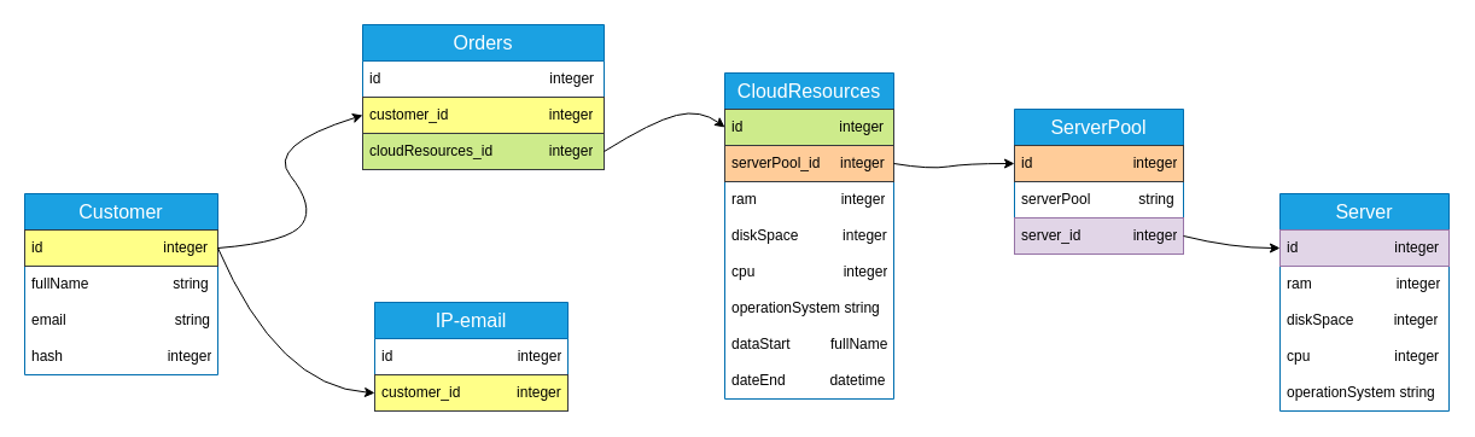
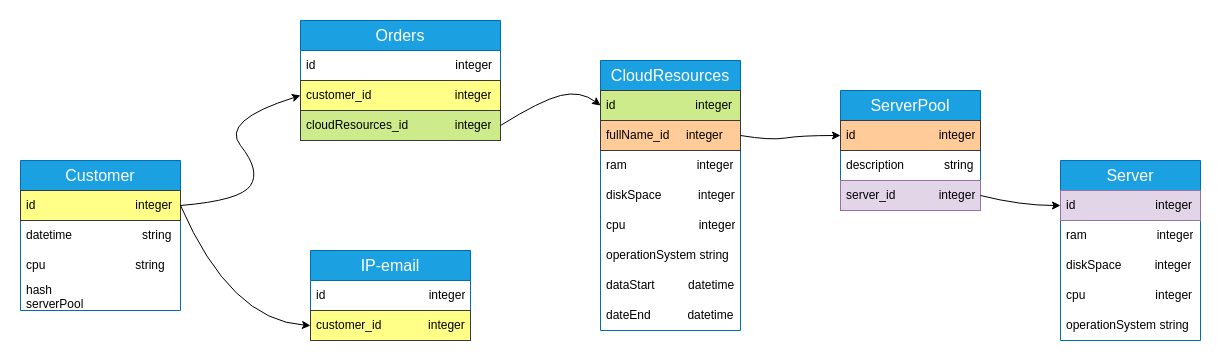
  <mxCell id="0" />
  <mxCell id="1" parent="0" />
  <mxCell id="2" value="&lt;font style=&quot;font-size: 16px;&quot;&gt;CloudResources&lt;/font&gt;" style="swimlane;fontStyle=0;childLayout=stackLayout;horizontal=1;startSize=30;horizontalStack=0;resizeParent=1;resizeParentMax=0;resizeLast=0;collapsible=1;marginBottom=0;whiteSpace=wrap;html=1;fillColor=#1ba1e2;fontColor=#ffffff;strokeColor=#006EAF;" parent="1" vertex="1"><mxGeometry x="600" y="60" width="140" height="270" as="geometry" /></mxCell>
  <mxCell id="3" value="id&amp;nbsp; &amp;nbsp; &amp;nbsp; &amp;nbsp; &amp;nbsp; &amp;nbsp; &amp;nbsp; &amp;nbsp; &amp;nbsp; &amp;nbsp; &amp;nbsp; &amp;nbsp; integer" style="text;strokeColor=#36393d;fillColor=#cdeb8b;align=left;verticalAlign=middle;spacingLeft=4;spacingRight=4;overflow=hidden;points=[[0,0.5],[1,0.5]];portConstraint=eastwest;rotatable=0;whiteSpace=wrap;html=1;" parent="2" vertex="1"><mxGeometry y="30" width="140" height="30" as="geometry" /></mxCell>
- <mxCell id="4" value="serverPool_id&amp;nbsp; &amp;nbsp; &amp;nbsp;integer" style="text;strokeColor=#36393d;fillColor=#ffcc99;align=left;verticalAlign=middle;spacingLeft=4;spacingRight=4;overflow=hidden;points=[[0,0.5],[1,0.5]];portConstraint=eastwest;rotatable=0;whiteSpace=wrap;html=1;" parent="2" vertex="1"><mxGeometry y="60" width="140" height="30" as="geometry" /></mxCell>
+ <mxCell id="4" value="fullName_id&amp;nbsp; &amp;nbsp; &amp;nbsp;integer" style="text;strokeColor=#36393d;fillColor=#ffcc99;align=left;verticalAlign=middle;spacingLeft=4;spacingRight=4;overflow=hidden;points=[[0,0.5],[1,0.5]];portConstraint=eastwest;rotatable=0;whiteSpace=wrap;html=1;" parent="2" vertex="1"><mxGeometry y="60" width="140" height="30" as="geometry" /></mxCell>
  <mxCell id="5" value="ram&amp;nbsp; &amp;nbsp; &amp;nbsp; &amp;nbsp; &amp;nbsp; &amp;nbsp; &amp;nbsp; &amp;nbsp; &amp;nbsp; &amp;nbsp; &amp;nbsp;integer" style="text;strokeColor=none;fillColor=none;align=left;verticalAlign=middle;spacingLeft=4;spacingRight=4;overflow=hidden;points=[[0,0.5],[1,0.5]];portConstraint=eastwest;rotatable=0;whiteSpace=wrap;html=1;" parent="2" vertex="1"><mxGeometry y="90" width="140" height="30" as="geometry" /></mxCell>
  <mxCell id="6" value="diskSpace&amp;nbsp; &amp;nbsp; &amp;nbsp; &amp;nbsp; &amp;nbsp; &amp;nbsp;integer" style="text;strokeColor=none;fillColor=none;align=left;verticalAlign=middle;spacingLeft=4;spacingRight=4;overflow=hidden;points=[[0,0.5],[1,0.5]];portConstraint=eastwest;rotatable=0;whiteSpace=wrap;html=1;" parent="2" vertex="1"><mxGeometry y="120" width="140" height="30" as="geometry" /></mxCell>
  <mxCell id="7" value="cpu&amp;nbsp; &amp;nbsp; &amp;nbsp; &amp;nbsp; &amp;nbsp; &amp;nbsp; &amp;nbsp; &amp;nbsp; &amp;nbsp; &amp;nbsp; &amp;nbsp; integer" style="text;strokeColor=none;fillColor=none;align=left;verticalAlign=middle;spacingLeft=4;spacingRight=4;overflow=hidden;points=[[0,0.5],[1,0.5]];portConstraint=eastwest;rotatable=0;whiteSpace=wrap;html=1;" parent="2" vertex="1"><mxGeometry y="150" width="140" height="30" as="geometry" /></mxCell>
  <mxCell id="8" value="operationSystem string" style="text;strokeColor=none;fillColor=none;align=left;verticalAlign=middle;spacingLeft=4;spacingRight=4;overflow=hidden;points=[[0,0.5],[1,0.5]];portConstraint=eastwest;rotatable=0;whiteSpace=wrap;html=1;" parent="2" vertex="1"><mxGeometry y="180" width="140" height="30" as="geometry" /></mxCell>
- <mxCell id="9" value="dataStart&amp;nbsp; &amp;nbsp; &amp;nbsp; &amp;nbsp; &amp;nbsp; fullName" style="text;strokeColor=none;fillColor=none;align=left;verticalAlign=middle;spacingLeft=4;spacingRight=4;overflow=hidden;points=[[0,0.5],[1,0.5]];portConstraint=eastwest;rotatable=0;whiteSpace=wrap;html=1;" parent="2" vertex="1"><mxGeometry y="210" width="140" height="30" as="geometry" /></mxCell>
+ <mxCell id="9" value="dataStart&amp;nbsp; &amp;nbsp; &amp;nbsp; &amp;nbsp; &amp;nbsp; datetime" style="text;strokeColor=none;fillColor=none;align=left;verticalAlign=middle;spacingLeft=4;spacingRight=4;overflow=hidden;points=[[0,0.5],[1,0.5]];portConstraint=eastwest;rotatable=0;whiteSpace=wrap;html=1;" parent="2" vertex="1"><mxGeometry y="210" width="140" height="30" as="geometry" /></mxCell>
  <mxCell id="10" value="dateEnd&amp;nbsp; &amp;nbsp; &amp;nbsp; &amp;nbsp; &amp;nbsp; &amp;nbsp;datetime" style="text;strokeColor=none;fillColor=none;align=left;verticalAlign=middle;spacingLeft=4;spacingRight=4;overflow=hidden;points=[[0,0.5],[1,0.5]];portConstraint=eastwest;rotatable=0;whiteSpace=wrap;html=1;" parent="2" vertex="1"><mxGeometry y="240" width="140" height="30" as="geometry" /></mxCell>
  <mxCell id="11" value="&lt;font style=&quot;font-size: 16px;&quot;&gt;Customer&lt;/font&gt;" style="swimlane;fontStyle=0;childLayout=stackLayout;horizontal=1;startSize=30;horizontalStack=0;resizeParent=1;resizeParentMax=0;resizeLast=0;collapsible=1;marginBottom=0;whiteSpace=wrap;html=1;fillColor=#1ba1e2;fontColor=#ffffff;strokeColor=#006EAF;" parent="1" vertex="1"><mxGeometry x="20" y="160" width="160" height="150" as="geometry" /></mxCell>
  <mxCell id="12" value="id&amp;nbsp; &amp;nbsp; &amp;nbsp; &amp;nbsp; &amp;nbsp; &amp;nbsp; &amp;nbsp; &amp;nbsp; &amp;nbsp; &amp;nbsp; &amp;nbsp; &amp;nbsp; &amp;nbsp; &amp;nbsp; &amp;nbsp; integer" style="text;strokeColor=#36393d;fillColor=#ffff88;align=left;verticalAlign=middle;spacingLeft=4;spacingRight=4;overflow=hidden;points=[[0,0.5],[1,0.5]];portConstraint=eastwest;rotatable=0;whiteSpace=wrap;html=1;" parent="11" vertex="1"><mxGeometry y="30" width="160" height="30" as="geometry" /></mxCell>
- <mxCell id="13" value="fullName&amp;nbsp; &amp;nbsp; &amp;nbsp; &amp;nbsp; &amp;nbsp; &amp;nbsp; &amp;nbsp; &amp;nbsp; &amp;nbsp; &amp;nbsp; &amp;nbsp;string" style="text;strokeColor=none;fillColor=none;align=left;verticalAlign=middle;spacingLeft=4;spacingRight=4;overflow=hidden;points=[[0,0.5],[1,0.5]];portConstraint=eastwest;rotatable=0;whiteSpace=wrap;html=1;" parent="11" vertex="1"><mxGeometry y="60" width="160" height="30" as="geometry" /></mxCell>
- <mxCell id="14" value="email&amp;nbsp; &amp;nbsp; &amp;nbsp; &amp;nbsp; &amp;nbsp; &amp;nbsp; &amp;nbsp; &amp;nbsp; &amp;nbsp; &amp;nbsp; &amp;nbsp; &amp;nbsp; &amp;nbsp; &amp;nbsp;string" style="text;strokeColor=none;fillColor=none;align=left;verticalAlign=middle;spacingLeft=4;spacingRight=4;overflow=hidden;points=[[0,0.5],[1,0.5]];portConstraint=eastwest;rotatable=0;whiteSpace=wrap;html=1;" parent="11" vertex="1"><mxGeometry y="90" width="160" height="30" as="geometry" /></mxCell>
- <mxCell id="15" value="hash&amp;nbsp; &amp;nbsp; &amp;nbsp; &amp;nbsp; &amp;nbsp; &amp;nbsp; &amp;nbsp; &amp;nbsp; &amp;nbsp; &amp;nbsp; &amp;nbsp; &amp;nbsp; &amp;nbsp; integer" style="text;strokeColor=none;fillColor=none;align=left;verticalAlign=middle;spacingLeft=4;spacingRight=4;overflow=hidden;points=[[0,0.5],[1,0.5]];portConstraint=eastwest;rotatable=0;whiteSpace=wrap;html=1;" parent="11" vertex="1"><mxGeometry y="120" width="160" height="30" as="geometry" /></mxCell>
+ <mxCell id="13" value="datetime&amp;nbsp; &amp;nbsp; &amp;nbsp; &amp;nbsp; &amp;nbsp; &amp;nbsp; &amp;nbsp; &amp;nbsp; &amp;nbsp; &amp;nbsp; &amp;nbsp;string" style="text;strokeColor=none;fillColor=none;align=left;verticalAlign=middle;spacingLeft=4;spacingRight=4;overflow=hidden;points=[[0,0.5],[1,0.5]];portConstraint=eastwest;rotatable=0;whiteSpace=wrap;html=1;" parent="11" vertex="1"><mxGeometry y="60" width="160" height="30" as="geometry" /></mxCell>
+ <mxCell id="14" value="cpu&amp;nbsp; &amp;nbsp; &amp;nbsp; &amp;nbsp; &amp;nbsp; &amp;nbsp; &amp;nbsp; &amp;nbsp; &amp;nbsp; &amp;nbsp; &amp;nbsp; &amp;nbsp; &amp;nbsp; &amp;nbsp;string" style="text;strokeColor=none;fillColor=none;align=left;verticalAlign=middle;spacingLeft=4;spacingRight=4;overflow=hidden;points=[[0,0.5],[1,0.5]];portConstraint=eastwest;rotatable=0;whiteSpace=wrap;html=1;" parent="11" vertex="1"><mxGeometry y="90" width="160" height="30" as="geometry" /></mxCell>
+ <mxCell id="15" value="hash&amp;nbsp; &amp;nbsp; &amp;nbsp; &amp;nbsp; &amp;nbsp; &amp;nbsp; &amp;nbsp; &amp;nbsp; &amp;nbsp; &amp;nbsp; &amp;nbsp; &amp;nbsp; &amp;nbsp; serverPool" style="text;strokeColor=none;fillColor=none;align=left;verticalAlign=middle;spacingLeft=4;spacingRight=4;overflow=hidden;points=[[0,0.5],[1,0.5]];portConstraint=eastwest;rotatable=0;whiteSpace=wrap;html=1;" parent="11" vertex="1"><mxGeometry y="120" width="160" height="30" as="geometry" /></mxCell>
  <mxCell id="16" value="&lt;font style=&quot;font-size: 16px;&quot;&gt;IP-email&lt;/font&gt;" style="swimlane;fontStyle=0;childLayout=stackLayout;horizontal=1;startSize=30;horizontalStack=0;resizeParent=1;resizeParentMax=0;resizeLast=0;collapsible=1;marginBottom=0;whiteSpace=wrap;html=1;fillColor=#1ba1e2;fontColor=#ffffff;strokeColor=#006EAF;" parent="1" vertex="1"><mxGeometry x="310" y="250" width="160" height="90" as="geometry" /></mxCell>
  <mxCell id="17" value="id&amp;nbsp; &amp;nbsp; &amp;nbsp; &amp;nbsp; &amp;nbsp; &amp;nbsp; &amp;nbsp; &amp;nbsp; &amp;nbsp; &amp;nbsp; &amp;nbsp; &amp;nbsp; &amp;nbsp; &amp;nbsp; &amp;nbsp; &amp;nbsp;integer" style="text;strokeColor=none;fillColor=none;align=left;verticalAlign=middle;spacingLeft=4;spacingRight=4;overflow=hidden;points=[[0,0.5],[1,0.5]];portConstraint=eastwest;rotatable=0;whiteSpace=wrap;html=1;" parent="16" vertex="1"><mxGeometry y="30" width="160" height="30" as="geometry" /></mxCell>
  <mxCell id="18" value="customer_id&amp;nbsp; &amp;nbsp; &amp;nbsp; &amp;nbsp; &amp;nbsp; &amp;nbsp; &amp;nbsp; integer" style="text;strokeColor=#36393d;fillColor=#ffff88;align=left;verticalAlign=middle;spacingLeft=4;spacingRight=4;overflow=hidden;points=[[0,0.5],[1,0.5]];portConstraint=eastwest;rotatable=0;whiteSpace=wrap;html=1;" parent="16" vertex="1"><mxGeometry y="60" width="160" height="30" as="geometry" /></mxCell>
  <mxCell id="19" value="&lt;font style=&quot;font-size: 16px;&quot;&gt;Orders&lt;/font&gt;" style="swimlane;fontStyle=0;childLayout=stackLayout;horizontal=1;startSize=30;horizontalStack=0;resizeParent=1;resizeParentMax=0;resizeLast=0;collapsible=1;marginBottom=0;whiteSpace=wrap;html=1;fillColor=#1ba1e2;fontColor=#ffffff;strokeColor=#006EAF;" parent="1" vertex="1"><mxGeometry x="300" y="20" width="200" height="120" as="geometry" /></mxCell>
  <mxCell id="20" value="id&amp;nbsp; &amp;nbsp; &amp;nbsp; &amp;nbsp; &amp;nbsp; &amp;nbsp; &amp;nbsp; &amp;nbsp; &amp;nbsp; &amp;nbsp; &amp;nbsp; &amp;nbsp; &amp;nbsp; &amp;nbsp; &amp;nbsp; &amp;nbsp; &amp;nbsp; &amp;nbsp; &amp;nbsp; &amp;nbsp; &amp;nbsp; integer" style="text;strokeColor=none;fillColor=none;align=left;verticalAlign=middle;spacingLeft=4;spacingRight=4;overflow=hidden;points=[[0,0.5],[1,0.5]];portConstraint=eastwest;rotatable=0;whiteSpace=wrap;html=1;" parent="19" vertex="1"><mxGeometry y="30" width="200" height="30" as="geometry" /></mxCell>
  <mxCell id="21" value="customer_id&amp;nbsp; &amp;nbsp; &amp;nbsp; &amp;nbsp; &amp;nbsp; &amp;nbsp; &amp;nbsp; &amp;nbsp; &amp;nbsp; &amp;nbsp; &amp;nbsp; &amp;nbsp; &amp;nbsp;integer" style="text;strokeColor=#36393d;fillColor=#ffff88;align=left;verticalAlign=middle;spacingLeft=4;spacingRight=4;overflow=hidden;points=[[0,0.5],[1,0.5]];portConstraint=eastwest;rotatable=0;whiteSpace=wrap;html=1;" parent="19" vertex="1"><mxGeometry y="60" width="200" height="30" as="geometry" /></mxCell>
  <mxCell id="22" value="cloudResources_id&amp;nbsp; &amp;nbsp; &amp;nbsp; &amp;nbsp; &amp;nbsp; &amp;nbsp; &amp;nbsp; integer" style="text;strokeColor=#36393d;fillColor=#cdeb8b;align=left;verticalAlign=middle;spacingLeft=4;spacingRight=4;overflow=hidden;points=[[0,0.5],[1,0.5]];portConstraint=eastwest;rotatable=0;whiteSpace=wrap;html=1;" parent="19" vertex="1"><mxGeometry y="90" width="200" height="30" as="geometry" /></mxCell>
  <mxCell id="23" value="&lt;font style=&quot;font-size: 16px;&quot;&gt;Server&lt;/font&gt;" style="swimlane;fontStyle=0;childLayout=stackLayout;horizontal=1;startSize=30;horizontalStack=0;resizeParent=1;resizeParentMax=0;resizeLast=0;collapsible=1;marginBottom=0;whiteSpace=wrap;html=1;fillColor=#1ba1e2;fontColor=#ffffff;strokeColor=#006EAF;" parent="1" vertex="1"><mxGeometry x="1060" y="160" width="140" height="180" as="geometry" /></mxCell>
  <mxCell id="24" value="id&amp;nbsp; &amp;nbsp; &amp;nbsp; &amp;nbsp; &amp;nbsp; &amp;nbsp; &amp;nbsp; &amp;nbsp; &amp;nbsp; &amp;nbsp; &amp;nbsp; &amp;nbsp; integer" style="text;strokeColor=#9673a6;fillColor=#e1d5e7;align=left;verticalAlign=middle;spacingLeft=4;spacingRight=4;overflow=hidden;points=[[0,0.5],[1,0.5]];portConstraint=eastwest;rotatable=0;whiteSpace=wrap;html=1;" parent="23" vertex="1"><mxGeometry y="30" width="140" height="30" as="geometry" /></mxCell>
  <mxCell id="25" value="ram&amp;nbsp; &amp;nbsp; &amp;nbsp; &amp;nbsp; &amp;nbsp; &amp;nbsp; &amp;nbsp; &amp;nbsp; &amp;nbsp; &amp;nbsp; &amp;nbsp;integer" style="text;strokeColor=none;fillColor=none;align=left;verticalAlign=middle;spacingLeft=4;spacingRight=4;overflow=hidden;points=[[0,0.5],[1,0.5]];portConstraint=eastwest;rotatable=0;whiteSpace=wrap;html=1;" parent="23" vertex="1"><mxGeometry y="60" width="140" height="30" as="geometry" /></mxCell>
  <mxCell id="26" value="diskSpace&amp;nbsp; &amp;nbsp; &amp;nbsp; &amp;nbsp; &amp;nbsp; integer" style="text;strokeColor=none;fillColor=none;align=left;verticalAlign=middle;spacingLeft=4;spacingRight=4;overflow=hidden;points=[[0,0.5],[1,0.5]];portConstraint=eastwest;rotatable=0;whiteSpace=wrap;html=1;" parent="23" vertex="1"><mxGeometry y="90" width="140" height="30" as="geometry" /></mxCell>
  <mxCell id="27" value="cpu&amp;nbsp; &amp;nbsp; &amp;nbsp; &amp;nbsp; &amp;nbsp; &amp;nbsp; &amp;nbsp; &amp;nbsp; &amp;nbsp; &amp;nbsp; &amp;nbsp;integer" style="text;strokeColor=none;fillColor=none;align=left;verticalAlign=middle;spacingLeft=4;spacingRight=4;overflow=hidden;points=[[0,0.5],[1,0.5]];portConstraint=eastwest;rotatable=0;whiteSpace=wrap;html=1;" parent="23" vertex="1"><mxGeometry y="120" width="140" height="30" as="geometry" /></mxCell>
  <mxCell id="28" value="operationSystem string" style="text;strokeColor=none;fillColor=none;align=left;verticalAlign=middle;spacingLeft=4;spacingRight=4;overflow=hidden;points=[[0,0.5],[1,0.5]];portConstraint=eastwest;rotatable=0;whiteSpace=wrap;html=1;" parent="23" vertex="1"><mxGeometry y="150" width="140" height="30" as="geometry" /></mxCell>
  <mxCell id="29" value="&lt;font style=&quot;font-size: 16px;&quot;&gt;ServerPool&lt;/font&gt;" style="swimlane;fontStyle=0;childLayout=stackLayout;horizontal=1;startSize=30;horizontalStack=0;resizeParent=1;resizeParentMax=0;resizeLast=0;collapsible=1;marginBottom=0;whiteSpace=wrap;html=1;fillColor=#1ba1e2;fontColor=#ffffff;strokeColor=#006EAF;" parent="1" vertex="1"><mxGeometry x="840" y="90" width="140" height="120" as="geometry" /></mxCell>
  <mxCell id="30" value="id&amp;nbsp; &amp;nbsp; &amp;nbsp; &amp;nbsp; &amp;nbsp; &amp;nbsp; &amp;nbsp; &amp;nbsp; &amp;nbsp; &amp;nbsp; &amp;nbsp; &amp;nbsp; &amp;nbsp;integer" style="text;strokeColor=#36393d;fillColor=#ffcc99;align=left;verticalAlign=middle;spacingLeft=4;spacingRight=4;overflow=hidden;points=[[0,0.5],[1,0.5]];portConstraint=eastwest;rotatable=0;whiteSpace=wrap;html=1;" parent="29" vertex="1"><mxGeometry y="30" width="140" height="30" as="geometry" /></mxCell>
- <mxCell id="31" value="serverPool&amp;nbsp; &amp;nbsp; &amp;nbsp; &amp;nbsp; &amp;nbsp; &amp;nbsp; string" style="text;strokeColor=none;fillColor=none;align=left;verticalAlign=middle;spacingLeft=4;spacingRight=4;overflow=hidden;points=[[0,0.5],[1,0.5]];portConstraint=eastwest;rotatable=0;whiteSpace=wrap;html=1;" parent="29" vertex="1"><mxGeometry y="60" width="140" height="30" as="geometry" /></mxCell>
+ <mxCell id="31" value="description&amp;nbsp; &amp;nbsp; &amp;nbsp; &amp;nbsp; &amp;nbsp; &amp;nbsp; string" style="text;strokeColor=none;fillColor=none;align=left;verticalAlign=middle;spacingLeft=4;spacingRight=4;overflow=hidden;points=[[0,0.5],[1,0.5]];portConstraint=eastwest;rotatable=0;whiteSpace=wrap;html=1;" parent="29" vertex="1"><mxGeometry y="60" width="140" height="30" as="geometry" /></mxCell>
  <mxCell id="32" value="server_id&amp;nbsp; &amp;nbsp; &amp;nbsp; &amp;nbsp; &amp;nbsp; &amp;nbsp; &amp;nbsp;integer" style="text;strokeColor=#9673a6;fillColor=#e1d5e7;align=left;verticalAlign=middle;spacingLeft=4;spacingRight=4;overflow=hidden;points=[[0,0.5],[1,0.5]];portConstraint=eastwest;rotatable=0;whiteSpace=wrap;html=1;" parent="29" vertex="1"><mxGeometry y="90" width="140" height="30" as="geometry" /></mxCell>
  <mxCell id="33" value="" style="curved=1;endArrow=classic;html=1;rounded=0;exitX=1;exitY=0.5;exitDx=0;exitDy=0;entryX=0;entryY=0.5;entryDx=0;entryDy=0;" parent="1" source="22" target="3" edge="1"><mxGeometry width="50" height="50" relative="1" as="geometry"><mxPoint x="690" y="245" as="sourcePoint" /><mxPoint x="740" y="195" as="targetPoint" /><Array as="points"><mxPoint x="540" y="100" /><mxPoint x="580" y="90" /></Array></mxGeometry></mxCell>
  <mxCell id="34" value="" style="curved=1;endArrow=classic;html=1;rounded=0;exitX=1;exitY=0.5;exitDx=0;exitDy=0;entryX=0;entryY=0.5;entryDx=0;entryDy=0;" parent="1" source="12" target="21" edge="1"><mxGeometry width="50" height="50" relative="1" as="geometry"><mxPoint x="190" y="200" as="sourcePoint" /><mxPoint x="240" y="150" as="targetPoint" /><Array as="points"><mxPoint x="240" y="200" /><mxPoint x="260" y="170" /><mxPoint x="220" y="120" /></Array></mxGeometry></mxCell>
  <mxCell id="35" value="" style="curved=1;endArrow=classic;html=1;rounded=0;exitX=1;exitY=0.5;exitDx=0;exitDy=0;entryX=0;entryY=0.5;entryDx=0;entryDy=0;" parent="1" source="12" target="18" edge="1"><mxGeometry width="50" height="50" relative="1" as="geometry"><mxPoint x="230" y="150" as="sourcePoint" /><mxPoint x="280" y="100" as="targetPoint" /><Array as="points"><mxPoint x="230" y="320" /></Array></mxGeometry></mxCell>
  <mxCell id="36" value="" style="curved=1;endArrow=classic;html=1;rounded=0;exitX=1;exitY=0.5;exitDx=0;exitDy=0;entryX=0;entryY=0.5;entryDx=0;entryDy=0;" parent="1" source="4" target="30" edge="1"><mxGeometry width="50" height="50" relative="1" as="geometry"><mxPoint x="910" y="420" as="sourcePoint" /><mxPoint x="960" y="370" as="targetPoint" /><Array as="points"><mxPoint x="770" y="140" /><mxPoint x="800" y="135" /></Array></mxGeometry></mxCell>
  <mxCell id="37" value="" style="curved=1;endArrow=classic;html=1;rounded=0;exitX=1;exitY=0.5;exitDx=0;exitDy=0;entryX=0;entryY=0.5;entryDx=0;entryDy=0;" parent="1" source="32" target="24" edge="1"><mxGeometry width="50" height="50" relative="1" as="geometry"><mxPoint x="1230" y="190" as="sourcePoint" /><mxPoint x="1280" y="140" as="targetPoint" /><Array as="points"><mxPoint x="1020" y="205" /></Array></mxGeometry></mxCell>
